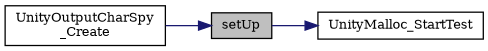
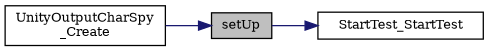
  digraph {
    fontname="DejaVu Serif"
    rankdir=LR
    node [color=black fillcolor=white fontname="DejaVu Serif" fontsize=10 shape=record style=filled]
    edge [color=midnightblue fontname="DejaVu Serif" fontsize=10 labelfontname=Helvetica labelfontsize=10 style=solid]
    n1 [fillcolor=grey75 fontcolor=black height=0.2 label=setUp width=0.4]
-   n2 [height=0.2 label=UnityMalloc_StartTest width=0.4]
+   n2 [height=0.2 label=StartTest_StartTest width=0.4]
    n3 [height=0.2 label="UnityOutputCharSpy\l_Create" width=0.4]
    n1 -> n2
    n3 -> n1
  }
